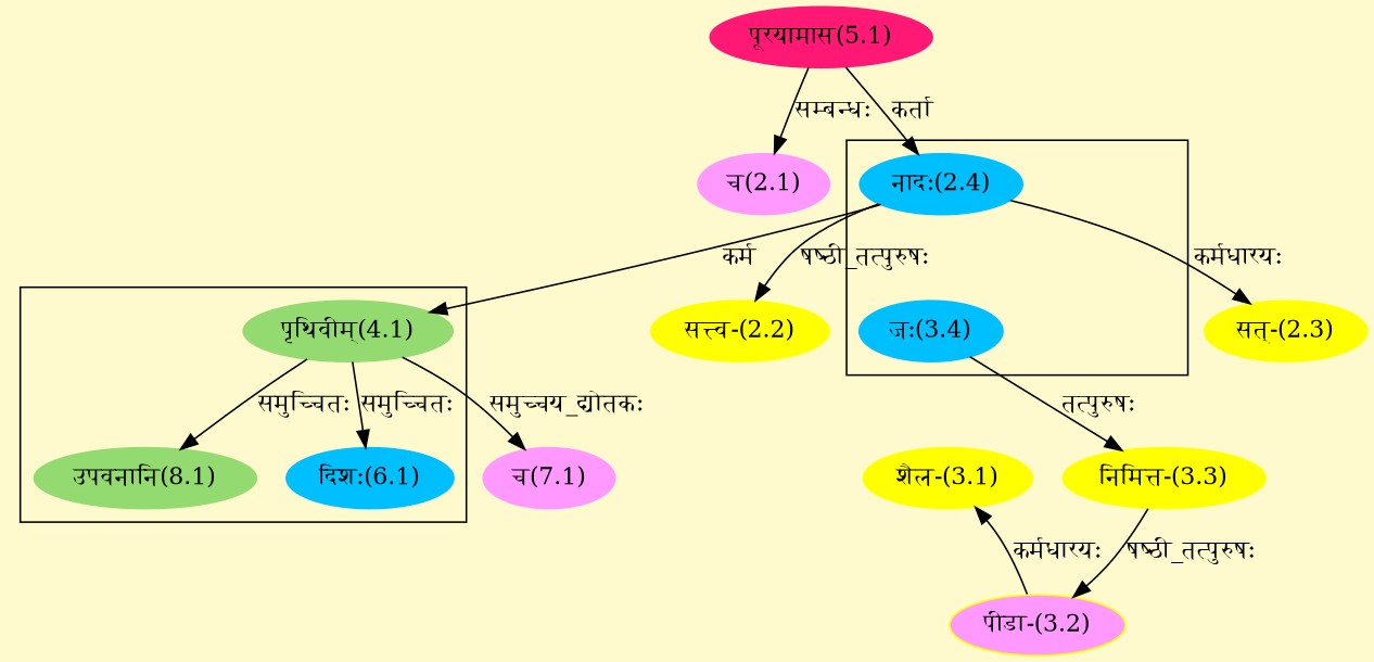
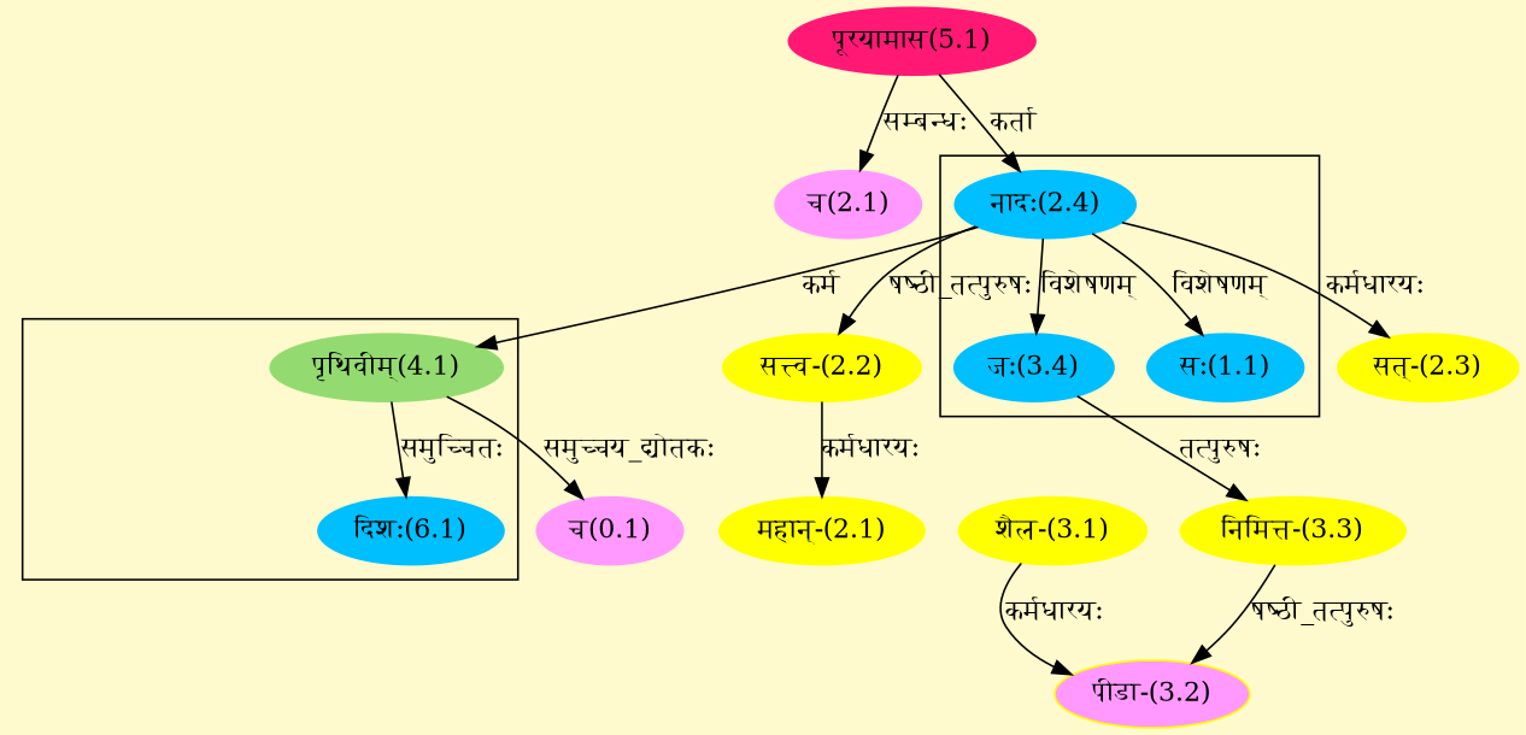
  digraph {
    bgcolor=lemonchiffon1
    compound=true
    rankdir=BT
    node [color="#FFFF00" style=filled]
    edge [dir=back]
+   n1 [color="#00BFFF" label="सः(1.1)"]
    n2 [color="#00BFFF" label="नादः(2.4)"]
    n3 [color="#00BFFF" label="जः(3.4)"]
    n4 [color="#00BFFF" label="दिशः(6.1)"]
    n5 [color="#93DB70" label="पृथिवीम्(4.1)"]
-   n6 [color="#93DB70" label="उपवनानि(8.1)"]
    n7 [color="#FF1975" label="पूरयामास(5.1)"]
+   n8 [label="महान्-(2.1)"]
    n9 [label="सत्त्व-(2.2)"]
    n10 [label="सत्-(2.3)"]
    n11 [label="शैल-(3.1)"]
    n12 [fillcolor="#FF99FF" label="पीडा-(3.2)"]
    n13 [label="निमित्त-(3.3)"]
-   n14 [color="#FF99FF" label="च(7.1)"]
+   n14 [color="#FF99FF" label="च(0.1)"]
    n15 [color="#FF99FF" label="च(2.1)"]
    subgraph cluster_1 {
+     n1
      n2
      n3
    }
    subgraph cluster_2 {
      n4
      n5
-     n6
    }
+   n1 -> n2 [label="विशेषणम्"]
    n2 -> n7 [label="कर्ता"]
+   n3 -> n2 [label="विशेषणम्"]
    n4 -> n5 [label="समुच्चितः"]
    n5 -> n2 [label="कर्म"]
-   n6 -> n5 [label="समुच्चितः"]
+   n8 -> n9 [label="कर्मधारयः"]
    n9 -> n2 [label="षष्ठी_तत्पुरुषः"]
    n10 -> n2 [label="कर्मधारयः"]
-   n11 -> n12 [label="कर्मधारयः"]
+   n12 -> n11 [label="कर्मधारयः"]
    n12 -> n13 [label="षष्ठी_तत्पुरुषः"]
    n13 -> n3 [label="तत्पुरुषः"]
    n14 -> n5 [label="समुच्चय_द्योतकः"]
    n15 -> n7 [label="सम्बन्धः"]
  }
